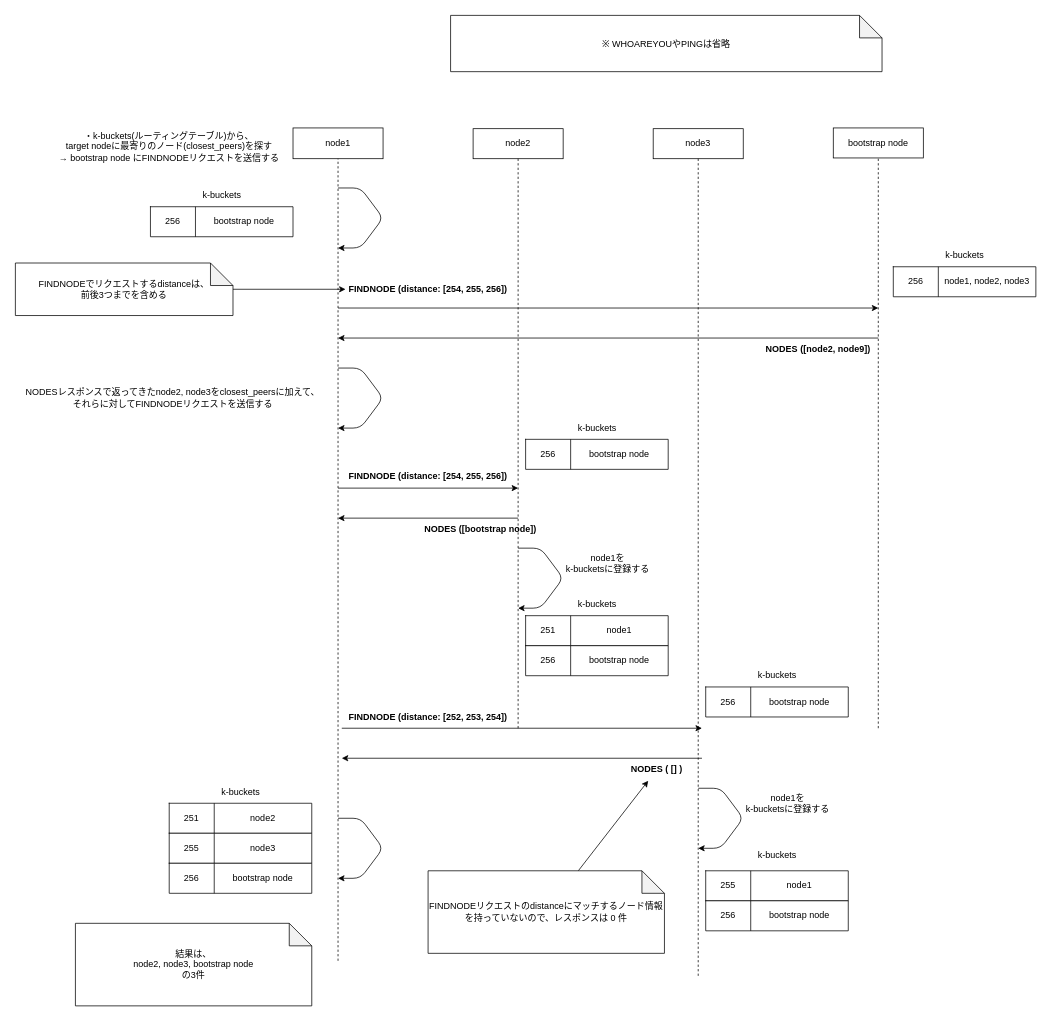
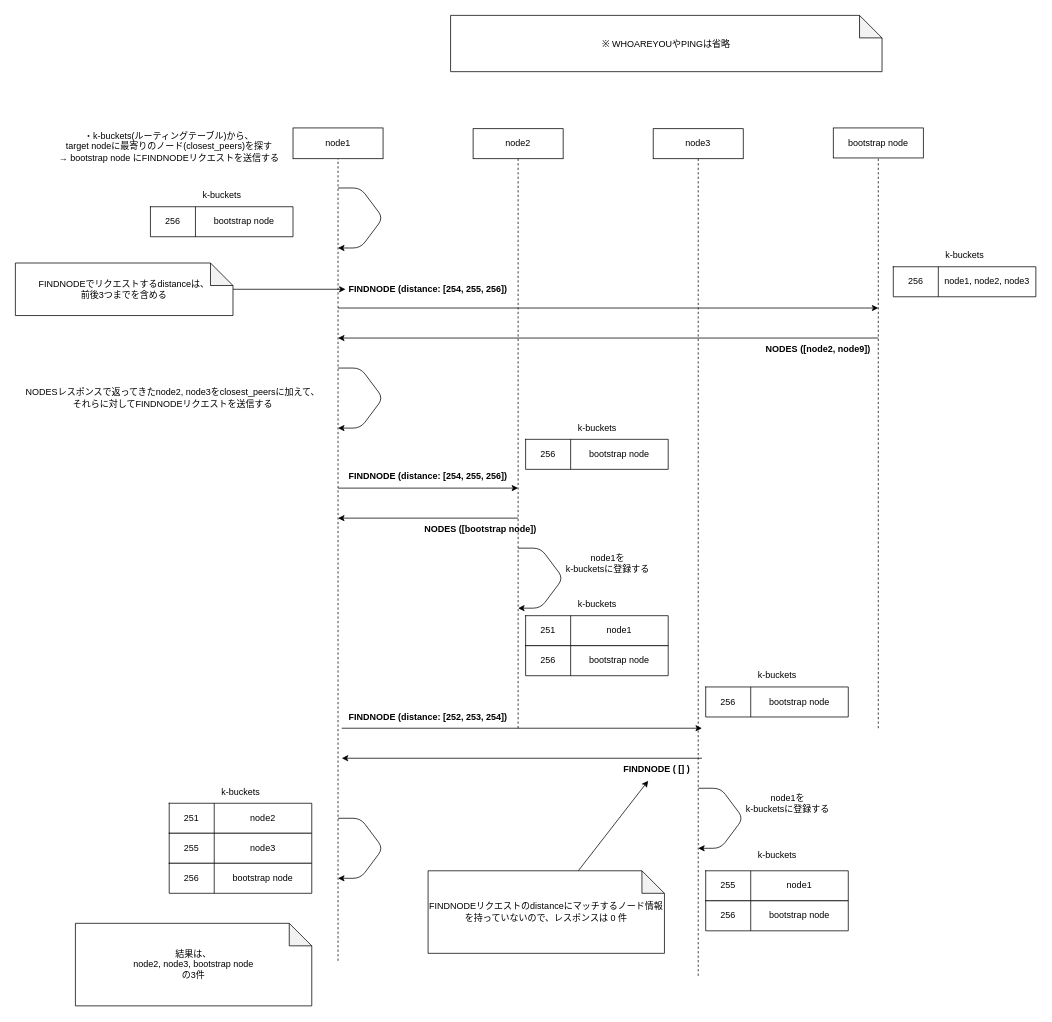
  <mxCell id="0" />
  <mxCell id="1" parent="0" />
  <mxCell id="2" value="node1" style="rounded=0;whiteSpace=wrap;html=1;" parent="1" vertex="1"><mxGeometry y="170" width="120" height="41" as="geometry" x="390" /></mxCell>
  <mxCell id="3" value="node2" style="rounded=0;whiteSpace=wrap;html=1;" parent="1" vertex="1"><mxGeometry x="630" y="171" width="120" height="40" as="geometry" /></mxCell>
  <mxCell id="4" value="node3" style="rounded=0;whiteSpace=wrap;html=1;" parent="1" vertex="1"><mxGeometry x="870" y="171" width="120" height="40" as="geometry" /></mxCell>
  <mxCell id="5" value="" style="endArrow=classic;html=1;fontSize=18;" parent="1" edge="1"><mxGeometry x="52.5" y="200" width="50" height="50" as="geometry"><mxPoint x="450" y="410" as="sourcePoint" /><mxPoint x="1170" y="410" as="targetPoint" /></mxGeometry></mxCell>
  <mxCell id="6" value="FINDNODE (distance: [254, 255, 256])" style="text;html=1;strokeColor=none;fillColor=none;align=center;verticalAlign=middle;whiteSpace=wrap;rounded=0;fontSize=12;fontStyle=1" parent="1" vertex="1"><mxGeometry x="460" y="370" width="220" height="30" as="geometry" /></mxCell>
  <mxCell id="7" value="" style="endArrow=none;dashed=1;html=1;fontSize=12;entryX=0.5;entryY=1;entryDx=0;entryDy=0;" parent="1" target="2" edge="1"><mxGeometry width="50" height="50" relative="1" as="geometry"><mxPoint x="450" y="1280" as="sourcePoint" /><mxPoint x="470" y="280" as="targetPoint" /></mxGeometry></mxCell>
  <mxCell id="8" value="" style="endArrow=none;dashed=1;html=1;fontSize=12;entryX=0.5;entryY=1;entryDx=0;entryDy=0;" parent="1" target="3" edge="1"><mxGeometry width="50" height="50" relative="1" as="geometry"><mxPoint x="690" y="970" as="sourcePoint" /><mxPoint x="689.5" y="300" as="targetPoint" /></mxGeometry></mxCell>
  <mxCell id="9" value="" style="endArrow=none;dashed=1;html=1;fontSize=12;entryX=0.5;entryY=1;entryDx=0;entryDy=0;" parent="1" edge="1" target="4"><mxGeometry width="50" height="50" relative="1" as="geometry"><mxPoint x="930" y="1300" as="sourcePoint" /><mxPoint x="930" y="370" as="targetPoint" /></mxGeometry></mxCell>
  <mxCell id="10" value="bootstrap node" style="rounded=0;whiteSpace=wrap;html=1;" parent="1" vertex="1"><mxGeometry x="1110" y="170" width="120" height="40" as="geometry" /></mxCell>
  <mxCell id="11" value="" style="endArrow=none;dashed=1;html=1;fontSize=12;entryX=0.5;entryY=1;entryDx=0;entryDy=0;" parent="1" edge="1" target="10"><mxGeometry width="50" height="50" relative="1" as="geometry"><mxPoint x="1170" y="970" as="sourcePoint" /><mxPoint x="1169.5" y="260" as="targetPoint" /></mxGeometry></mxCell>
  <mxCell id="12" value="" style="endArrow=classic;html=1;fontSize=18;" parent="1" edge="1"><mxGeometry x="-87.5" y="160" width="50" height="50" as="geometry"><mxPoint x="1170" y="450" as="sourcePoint" /><mxPoint x="450" y="450" as="targetPoint" /></mxGeometry></mxCell>
  <mxCell id="13" value="" style="endArrow=classic;html=1;fontSize=12;" parent="1" edge="1"><mxGeometry width="50" height="50" relative="1" as="geometry"><mxPoint x="450" y="250" as="sourcePoint" /><mxPoint x="450" y="330" as="targetPoint" /><Array as="points"><mxPoint x="480" y="250" /><mxPoint x="510" y="290" /><mxPoint x="480" y="330" /></Array></mxGeometry></mxCell>
  <mxCell id="14" value="・k-buckets(ルーティングテーブル)から、&lt;br&gt;target nodeに最寄りのノード(closest_peers)を探す&lt;br&gt;→ bootstrap node にFINDNODEリクエストを送信する" style="text;html=1;strokeColor=none;fillColor=none;align=center;verticalAlign=middle;whiteSpace=wrap;rounded=0;fontSize=12;" parent="1" vertex="1"><mxGeometry x="40" y="160" width="370" height="70" as="geometry" /></mxCell>
  <mxCell id="15" value="※ WHOAREYOUやPINGは省略" style="shape=note;whiteSpace=wrap;html=1;backgroundOutline=1;darkOpacity=0.05;" parent="1" vertex="1"><mxGeometry x="600" y="20" width="575" height="75" as="geometry" /></mxCell>
  <mxCell id="16" value="NODES ([node2, node9])" style="text;html=1;strokeColor=none;fillColor=none;align=center;verticalAlign=middle;whiteSpace=wrap;rounded=0;fontSize=12;fontStyle=1" vertex="1" parent="1"><mxGeometry x="1000" y="450" width="180" height="30" as="geometry" /></mxCell>
  <mxCell id="17" value="" style="endArrow=classic;html=1;fontSize=12;" edge="1" parent="1"><mxGeometry width="50" height="50" relative="1" as="geometry"><mxPoint x="450" y="490" as="sourcePoint" /><mxPoint x="450" y="570" as="targetPoint" /><Array as="points"><mxPoint x="480" y="490" /><mxPoint x="510" y="530" /><mxPoint x="480" y="570" /></Array></mxGeometry></mxCell>
  <mxCell id="18" value="NODESレスポンスで返ってきたnode2, node3をclosest_peersに加えて、&lt;br&gt;それらに対してFINDNODEリクエストを送信する" style="text;html=1;strokeColor=none;fillColor=none;align=center;verticalAlign=middle;whiteSpace=wrap;rounded=0;fontSize=12;" vertex="1" parent="1"><mxGeometry x="20" y="500" width="420" height="60" as="geometry" /></mxCell>
  <mxCell id="19" value="" style="endArrow=classic;html=1;fontSize=18;" edge="1" parent="1"><mxGeometry x="52.5" y="440" width="50" height="50" as="geometry"><mxPoint x="450" y="650" as="sourcePoint" /><mxPoint x="690" y="650" as="targetPoint" /></mxGeometry></mxCell>
  <mxCell id="20" value="FINDNODE (distance: [254, 255, 256])" style="text;html=1;strokeColor=none;fillColor=none;align=center;verticalAlign=middle;whiteSpace=wrap;rounded=0;fontSize=12;fontStyle=1" vertex="1" parent="1"><mxGeometry x="440" y="620" width="260" height="30" as="geometry" /></mxCell>
  <mxCell id="21" value="" style="endArrow=classic;html=1;fontSize=18;" edge="1" parent="1"><mxGeometry x="-87.5" y="400" width="50" height="50" as="geometry"><mxPoint x="690" y="690" as="sourcePoint" /><mxPoint x="450" y="690" as="targetPoint" /></mxGeometry></mxCell>
  <mxCell id="22" value="NODES ([bootstrap node])" style="text;html=1;strokeColor=none;fillColor=none;align=center;verticalAlign=middle;whiteSpace=wrap;rounded=0;fontSize=12;fontStyle=1" vertex="1" parent="1"><mxGeometry x="550" y="690" width="180" height="30" as="geometry" /></mxCell>
  <mxCell id="23" value="" style="endArrow=classic;html=1;fontSize=18;" edge="1" parent="1"><mxGeometry x="57.5" y="760" width="50" height="50" as="geometry"><mxPoint x="455" y="970" as="sourcePoint" /><mxPoint x="935" y="970" as="targetPoint" /></mxGeometry></mxCell>
  <mxCell id="24" value="FINDNODE (distance: [252, 253, 254])" style="text;html=1;strokeColor=none;fillColor=none;align=center;verticalAlign=middle;whiteSpace=wrap;rounded=0;fontSize=12;fontStyle=1" vertex="1" parent="1"><mxGeometry x="440" y="940" width="260" height="30" as="geometry" /></mxCell>
  <mxCell id="25" value="" style="endArrow=classic;html=1;fontSize=18;" edge="1" parent="1"><mxGeometry x="-82.5" y="720" width="50" height="50" as="geometry"><mxPoint x="935" y="1010" as="sourcePoint" /><mxPoint x="455" y="1010" as="targetPoint" /></mxGeometry></mxCell>
- <mxCell id="26" value="NODES ( [] )" style="text;html=1;strokeColor=none;fillColor=none;align=center;verticalAlign=middle;whiteSpace=wrap;rounded=0;fontSize=12;fontStyle=1" vertex="1" parent="1"><mxGeometry x="785" y="1010" width="180" height="30" as="geometry" /></mxCell>
+ <mxCell id="26" value="FINDNODE ( [] )" style="text;html=1;strokeColor=none;fillColor=none;align=center;verticalAlign=middle;whiteSpace=wrap;rounded=0;fontSize=12;fontStyle=1" vertex="1" parent="1"><mxGeometry x="785" y="1010" width="180" height="30" as="geometry" /></mxCell>
  <mxCell id="27" value="" style="shape=table;html=1;whiteSpace=wrap;startSize=0;container=1;collapsible=0;childLayout=tableLayout;" vertex="1" parent="1"><mxGeometry x="1190" y="355" width="190" height="40" as="geometry" /></mxCell>
  <mxCell id="28" value="" style="shape=partialRectangle;html=1;whiteSpace=wrap;collapsible=0;dropTarget=0;pointerEvents=0;fillColor=none;top=0;left=0;bottom=0;right=0;points=[[0,0.5],[1,0.5]];portConstraint=eastwest;" vertex="1" parent="27"><mxGeometry width="190" height="40" as="geometry" /></mxCell>
  <mxCell id="29" value="256" style="shape=partialRectangle;html=1;whiteSpace=wrap;connectable=0;overflow=hidden;fillColor=none;top=0;left=0;bottom=0;right=0;" vertex="1" parent="28"><mxGeometry width="60" height="40" as="geometry" /></mxCell>
  <mxCell id="30" value="node1, node2, node3" style="shape=partialRectangle;html=1;whiteSpace=wrap;connectable=0;overflow=hidden;fillColor=none;top=0;left=0;bottom=0;right=0;" vertex="1" parent="28"><mxGeometry x="60" width="130" height="40" as="geometry" /></mxCell>
  <mxCell id="31" value="k-buckets" style="text;html=1;align=center;verticalAlign=middle;resizable=0;points=[];autosize=1;" vertex="1" parent="1"><mxGeometry x="1250" y="330" width="70" height="20" as="geometry" /></mxCell>
  <mxCell id="32" value="" style="shape=table;html=1;whiteSpace=wrap;startSize=0;container=1;collapsible=0;childLayout=tableLayout;" vertex="1" parent="1"><mxGeometry x="200" y="275" width="190" height="40" as="geometry" /></mxCell>
  <mxCell id="33" value="" style="shape=partialRectangle;html=1;whiteSpace=wrap;collapsible=0;dropTarget=0;pointerEvents=0;fillColor=none;top=0;left=0;bottom=0;right=0;points=[[0,0.5],[1,0.5]];portConstraint=eastwest;" vertex="1" parent="32"><mxGeometry width="190" height="40" as="geometry" /></mxCell>
  <mxCell id="34" value="256" style="shape=partialRectangle;html=1;whiteSpace=wrap;connectable=0;overflow=hidden;fillColor=none;top=0;left=0;bottom=0;right=0;" vertex="1" parent="33"><mxGeometry width="60" height="40" as="geometry" /></mxCell>
  <mxCell id="35" value="bootstrap node" style="shape=partialRectangle;html=1;whiteSpace=wrap;connectable=0;overflow=hidden;fillColor=none;top=0;left=0;bottom=0;right=0;" vertex="1" parent="33"><mxGeometry x="60" width="130" height="40" as="geometry" /></mxCell>
  <mxCell id="36" value="k-buckets" style="text;html=1;align=center;verticalAlign=middle;resizable=0;points=[];autosize=1;" vertex="1" parent="1"><mxGeometry x="260" y="250" width="70" height="20" as="geometry" /></mxCell>
  <mxCell id="37" style="rounded=0;orthogonalLoop=1;jettySize=auto;html=1;" edge="1" parent="1" source="38" target="6"><mxGeometry relative="1" as="geometry" /></mxCell>
  <mxCell id="38" value="FINDNODEでリクエストするdistanceは、&lt;br&gt;前後3つまでを含める" style="shape=note;whiteSpace=wrap;html=1;backgroundOutline=1;darkOpacity=0.05;" vertex="1" parent="1"><mxGeometry x="20" y="350" width="290" height="70" as="geometry" /></mxCell>
  <mxCell id="39" value="" style="shape=table;html=1;whiteSpace=wrap;startSize=0;container=1;collapsible=0;childLayout=tableLayout;" vertex="1" parent="1"><mxGeometry x="700" y="585" width="190" height="40" as="geometry" /></mxCell>
  <mxCell id="40" value="" style="shape=partialRectangle;html=1;whiteSpace=wrap;collapsible=0;dropTarget=0;pointerEvents=0;fillColor=none;top=0;left=0;bottom=0;right=0;points=[[0,0.5],[1,0.5]];portConstraint=eastwest;" vertex="1" parent="39"><mxGeometry width="190" height="40" as="geometry" /></mxCell>
  <mxCell id="41" value="256" style="shape=partialRectangle;html=1;whiteSpace=wrap;connectable=0;overflow=hidden;fillColor=none;top=0;left=0;bottom=0;right=0;" vertex="1" parent="40"><mxGeometry width="60" height="40" as="geometry" /></mxCell>
  <mxCell id="42" value="bootstrap node" style="shape=partialRectangle;html=1;whiteSpace=wrap;connectable=0;overflow=hidden;fillColor=none;top=0;left=0;bottom=0;right=0;" vertex="1" parent="40"><mxGeometry x="60" width="130" height="40" as="geometry" /></mxCell>
  <mxCell id="43" value="k-buckets" style="text;html=1;align=center;verticalAlign=middle;resizable=0;points=[];autosize=1;" vertex="1" parent="1"><mxGeometry x="760" y="560" width="70" height="20" as="geometry" /></mxCell>
  <mxCell id="44" style="edgeStyle=none;rounded=0;orthogonalLoop=1;jettySize=auto;html=1;" edge="1" parent="1" source="45" target="26"><mxGeometry relative="1" as="geometry" /></mxCell>
  <mxCell id="45" value="FINDNODEリクエストのdistanceにマッチするノード情報を持っていないので、レスポンスは 0 件" style="shape=note;whiteSpace=wrap;html=1;backgroundOutline=1;darkOpacity=0.05;" vertex="1" parent="1"><mxGeometry x="570" y="1160" width="315" height="110" as="geometry" /></mxCell>
  <mxCell id="46" value="" style="endArrow=classic;html=1;fontSize=12;" edge="1" parent="1"><mxGeometry width="50" height="50" relative="1" as="geometry"><mxPoint x="690" y="730" as="sourcePoint" /><mxPoint x="690" y="810" as="targetPoint" /><Array as="points"><mxPoint x="720" y="730" /><mxPoint x="750" y="770" /><mxPoint x="720" y="810" /></Array></mxGeometry></mxCell>
  <mxCell id="47" value="" style="shape=table;html=1;whiteSpace=wrap;startSize=0;container=1;collapsible=0;childLayout=tableLayout;" vertex="1" parent="1"><mxGeometry x="700" y="820" width="190" height="40" as="geometry" /></mxCell>
  <mxCell id="48" value="" style="shape=partialRectangle;html=1;whiteSpace=wrap;collapsible=0;dropTarget=0;pointerEvents=0;fillColor=none;top=0;left=0;bottom=0;right=0;points=[[0,0.5],[1,0.5]];portConstraint=eastwest;" vertex="1" parent="47"><mxGeometry width="190" height="40" as="geometry" /></mxCell>
  <mxCell id="49" value="251" style="shape=partialRectangle;html=1;whiteSpace=wrap;connectable=0;overflow=hidden;fillColor=none;top=0;left=0;bottom=0;right=0;" vertex="1" parent="48"><mxGeometry width="60" height="40" as="geometry" /></mxCell>
  <mxCell id="50" value="node1" style="shape=partialRectangle;html=1;whiteSpace=wrap;connectable=0;overflow=hidden;fillColor=none;top=0;left=0;bottom=0;right=0;" vertex="1" parent="48"><mxGeometry x="60" width="130" height="40" as="geometry" /></mxCell>
  <mxCell id="51" value="k-buckets" style="text;html=1;align=center;verticalAlign=middle;resizable=0;points=[];autosize=1;" vertex="1" parent="1"><mxGeometry x="760" y="795" width="70" height="20" as="geometry" /></mxCell>
  <mxCell id="52" value="" style="shape=table;html=1;whiteSpace=wrap;startSize=0;container=1;collapsible=0;childLayout=tableLayout;" vertex="1" parent="1"><mxGeometry x="700" y="860" width="190" height="40" as="geometry" /></mxCell>
  <mxCell id="53" value="" style="shape=partialRectangle;html=1;whiteSpace=wrap;collapsible=0;dropTarget=0;pointerEvents=0;fillColor=none;top=0;left=0;bottom=0;right=0;points=[[0,0.5],[1,0.5]];portConstraint=eastwest;" vertex="1" parent="52"><mxGeometry width="190" height="40" as="geometry" /></mxCell>
  <mxCell id="54" value="256" style="shape=partialRectangle;html=1;whiteSpace=wrap;connectable=0;overflow=hidden;fillColor=none;top=0;left=0;bottom=0;right=0;" vertex="1" parent="53"><mxGeometry width="60" height="40" as="geometry" /></mxCell>
  <mxCell id="55" value="bootstrap node" style="shape=partialRectangle;html=1;whiteSpace=wrap;connectable=0;overflow=hidden;fillColor=none;top=0;left=0;bottom=0;right=0;" vertex="1" parent="53"><mxGeometry x="60" width="130" height="40" as="geometry" /></mxCell>
  <mxCell id="56" value="" style="shape=table;html=1;whiteSpace=wrap;startSize=0;container=1;collapsible=0;childLayout=tableLayout;" vertex="1" parent="1"><mxGeometry x="940" y="1160" width="190" height="40" as="geometry" /></mxCell>
  <mxCell id="57" value="" style="shape=partialRectangle;html=1;whiteSpace=wrap;collapsible=0;dropTarget=0;pointerEvents=0;fillColor=none;top=0;left=0;bottom=0;right=0;points=[[0,0.5],[1,0.5]];portConstraint=eastwest;" vertex="1" parent="56"><mxGeometry width="190" height="40" as="geometry" /></mxCell>
  <mxCell id="58" value="255" style="shape=partialRectangle;html=1;whiteSpace=wrap;connectable=0;overflow=hidden;fillColor=none;top=0;left=0;bottom=0;right=0;" vertex="1" parent="57"><mxGeometry width="60" height="40" as="geometry" /></mxCell>
  <mxCell id="59" value="node1" style="shape=partialRectangle;html=1;whiteSpace=wrap;connectable=0;overflow=hidden;fillColor=none;top=0;left=0;bottom=0;right=0;" vertex="1" parent="57"><mxGeometry x="60" width="130" height="40" as="geometry" /></mxCell>
  <mxCell id="60" value="k-buckets" style="text;html=1;align=center;verticalAlign=middle;resizable=0;points=[];autosize=1;" vertex="1" parent="1"><mxGeometry x="1000" y="1130" width="70" height="20" as="geometry" /></mxCell>
  <mxCell id="61" value="" style="shape=table;html=1;whiteSpace=wrap;startSize=0;container=1;collapsible=0;childLayout=tableLayout;" vertex="1" parent="1"><mxGeometry x="940" y="1200" width="190" height="40" as="geometry" /></mxCell>
  <mxCell id="62" value="" style="shape=partialRectangle;html=1;whiteSpace=wrap;collapsible=0;dropTarget=0;pointerEvents=0;fillColor=none;top=0;left=0;bottom=0;right=0;points=[[0,0.5],[1,0.5]];portConstraint=eastwest;" vertex="1" parent="61"><mxGeometry width="190" height="40" as="geometry" /></mxCell>
  <mxCell id="63" value="256" style="shape=partialRectangle;html=1;whiteSpace=wrap;connectable=0;overflow=hidden;fillColor=none;top=0;left=0;bottom=0;right=0;" vertex="1" parent="62"><mxGeometry width="60" height="40" as="geometry" /></mxCell>
  <mxCell id="64" value="bootstrap node" style="shape=partialRectangle;html=1;whiteSpace=wrap;connectable=0;overflow=hidden;fillColor=none;top=0;left=0;bottom=0;right=0;" vertex="1" parent="62"><mxGeometry x="60" width="130" height="40" as="geometry" /></mxCell>
  <mxCell id="65" value="node1を&lt;br&gt;k-bucketsに登録する" style="text;html=1;strokeColor=none;fillColor=none;align=center;verticalAlign=middle;whiteSpace=wrap;rounded=0;fontSize=12;" vertex="1" parent="1"><mxGeometry x="727.5" y="720" width="162.5" height="60" as="geometry" /></mxCell>
  <mxCell id="66" value="" style="endArrow=classic;html=1;fontSize=12;" edge="1" parent="1"><mxGeometry width="50" height="50" relative="1" as="geometry"><mxPoint x="930" y="1050" as="sourcePoint" /><mxPoint x="930" y="1130" as="targetPoint" /><Array as="points"><mxPoint x="960" y="1050" /><mxPoint x="990" y="1090" /><mxPoint x="960" y="1130" /></Array></mxGeometry></mxCell>
  <mxCell id="67" value="node1を&lt;br&gt;k-bucketsに登録する" style="text;html=1;strokeColor=none;fillColor=none;align=center;verticalAlign=middle;whiteSpace=wrap;rounded=0;fontSize=12;" vertex="1" parent="1"><mxGeometry x="967.5" y="1040" width="162.5" height="60" as="geometry" /></mxCell>
  <mxCell id="68" value="" style="shape=table;html=1;whiteSpace=wrap;startSize=0;container=1;collapsible=0;childLayout=tableLayout;" vertex="1" parent="1"><mxGeometry x="940" y="915" width="190" height="40" as="geometry" /></mxCell>
  <mxCell id="69" value="" style="shape=partialRectangle;html=1;whiteSpace=wrap;collapsible=0;dropTarget=0;pointerEvents=0;fillColor=none;top=0;left=0;bottom=0;right=0;points=[[0,0.5],[1,0.5]];portConstraint=eastwest;" vertex="1" parent="68"><mxGeometry width="190" height="40" as="geometry" /></mxCell>
  <mxCell id="70" value="256" style="shape=partialRectangle;html=1;whiteSpace=wrap;connectable=0;overflow=hidden;fillColor=none;top=0;left=0;bottom=0;right=0;" vertex="1" parent="69"><mxGeometry width="60" height="40" as="geometry" /></mxCell>
  <mxCell id="71" value="bootstrap node" style="shape=partialRectangle;html=1;whiteSpace=wrap;connectable=0;overflow=hidden;fillColor=none;top=0;left=0;bottom=0;right=0;" vertex="1" parent="69"><mxGeometry x="60" width="130" height="40" as="geometry" /></mxCell>
  <mxCell id="72" value="k-buckets" style="text;html=1;align=center;verticalAlign=middle;resizable=0;points=[];autosize=1;" vertex="1" parent="1"><mxGeometry x="1000" y="890" width="70" height="20" as="geometry" /></mxCell>
  <mxCell id="73" value="" style="endArrow=classic;html=1;fontSize=12;" edge="1" parent="1"><mxGeometry width="50" height="50" relative="1" as="geometry"><mxPoint x="450" y="1090" as="sourcePoint" /><mxPoint x="450" y="1170" as="targetPoint" /><Array as="points"><mxPoint x="480" y="1090" /><mxPoint x="510" y="1130" /><mxPoint x="480" y="1170" /></Array></mxGeometry></mxCell>
  <mxCell id="74" value="結果は、&lt;br&gt;node2, node3, bootstrap node&lt;br&gt;の3件" style="shape=note;whiteSpace=wrap;html=1;backgroundOutline=1;darkOpacity=0.05;" vertex="1" parent="1"><mxGeometry x="100" y="1230" width="315" height="110" as="geometry" /></mxCell>
  <mxCell id="75" value="" style="shape=table;html=1;whiteSpace=wrap;startSize=0;container=1;collapsible=0;childLayout=tableLayout;" vertex="1" parent="1"><mxGeometry x="225" y="1070" width="190" height="40" as="geometry" /></mxCell>
  <mxCell id="76" value="" style="shape=partialRectangle;html=1;whiteSpace=wrap;collapsible=0;dropTarget=0;pointerEvents=0;fillColor=none;top=0;left=0;bottom=0;right=0;points=[[0,0.5],[1,0.5]];portConstraint=eastwest;" vertex="1" parent="75"><mxGeometry width="190" height="40" as="geometry" /></mxCell>
  <mxCell id="77" value="251" style="shape=partialRectangle;html=1;whiteSpace=wrap;connectable=0;overflow=hidden;fillColor=none;top=0;left=0;bottom=0;right=0;" vertex="1" parent="76"><mxGeometry width="60" height="40" as="geometry" /></mxCell>
  <mxCell id="78" value="node2" style="shape=partialRectangle;html=1;whiteSpace=wrap;connectable=0;overflow=hidden;fillColor=none;top=0;left=0;bottom=0;right=0;" vertex="1" parent="76"><mxGeometry x="60" width="130" height="40" as="geometry" /></mxCell>
  <mxCell id="79" value="k-buckets" style="text;html=1;align=center;verticalAlign=middle;resizable=0;points=[];autosize=1;" vertex="1" parent="1"><mxGeometry x="285" y="1045" width="70" height="20" as="geometry" /></mxCell>
  <mxCell id="80" value="" style="shape=table;html=1;whiteSpace=wrap;startSize=0;container=1;collapsible=0;childLayout=tableLayout;" vertex="1" parent="1"><mxGeometry x="225" y="1110" width="190" height="40" as="geometry" /></mxCell>
  <mxCell id="81" value="" style="shape=partialRectangle;html=1;whiteSpace=wrap;collapsible=0;dropTarget=0;pointerEvents=0;fillColor=none;top=0;left=0;bottom=0;right=0;points=[[0,0.5],[1,0.5]];portConstraint=eastwest;" vertex="1" parent="80"><mxGeometry width="190" height="40" as="geometry" /></mxCell>
  <mxCell id="82" value="255" style="shape=partialRectangle;html=1;whiteSpace=wrap;connectable=0;overflow=hidden;fillColor=none;top=0;left=0;bottom=0;right=0;" vertex="1" parent="81"><mxGeometry width="60" height="40" as="geometry" /></mxCell>
  <mxCell id="83" value="node3" style="shape=partialRectangle;html=1;whiteSpace=wrap;connectable=0;overflow=hidden;fillColor=none;top=0;left=0;bottom=0;right=0;" vertex="1" parent="81"><mxGeometry x="60" width="130" height="40" as="geometry" /></mxCell>
  <mxCell id="84" value="" style="shape=table;html=1;whiteSpace=wrap;startSize=0;container=1;collapsible=0;childLayout=tableLayout;" vertex="1" parent="1"><mxGeometry x="225" y="1150" width="190" height="40" as="geometry" /></mxCell>
  <mxCell id="85" value="" style="shape=partialRectangle;html=1;whiteSpace=wrap;collapsible=0;dropTarget=0;pointerEvents=0;fillColor=none;top=0;left=0;bottom=0;right=0;points=[[0,0.5],[1,0.5]];portConstraint=eastwest;" vertex="1" parent="84"><mxGeometry width="190" height="40" as="geometry" /></mxCell>
  <mxCell id="86" value="256" style="shape=partialRectangle;html=1;whiteSpace=wrap;connectable=0;overflow=hidden;fillColor=none;top=0;left=0;bottom=0;right=0;" vertex="1" parent="85"><mxGeometry width="60" height="40" as="geometry" /></mxCell>
  <mxCell id="87" value="bootstrap node" style="shape=partialRectangle;html=1;whiteSpace=wrap;connectable=0;overflow=hidden;fillColor=none;top=0;left=0;bottom=0;right=0;" vertex="1" parent="85"><mxGeometry x="60" width="130" height="40" as="geometry" /></mxCell>
